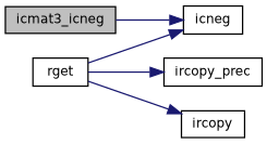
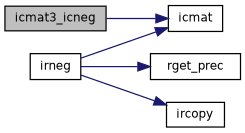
  digraph {
    rankdir=LR
    node [color=black fillcolor=white fontname=Helvetica fontsize=10 shape=record style=filled]
    edge [color=midnightblue fontname=Helvetica fontsize=10 labelfontname=Helvetica labelfontsize=10 style=solid]
    n1 [fillcolor=grey75 fontcolor=black height=0.2 label=icmat3_icneg width=0.4]
-   n2 [height=0.2 label=icneg width=0.4]
-   n3 [height=0.2 label=rget width=0.4]
-   n4 [height=0.2 label=ircopy_prec width=0.4]
+   n2 [height=0.2 label=icmat width=0.4]
+   n3 [height=0.2 label=irneg width=0.4]
+   n4 [height=0.2 label=rget_prec width=0.4]
    n5 [height=0.2 label=ircopy width=0.4]
    n1 -> n2
    n3 -> n2
    n3 -> n4
    n3 -> n5
  }
